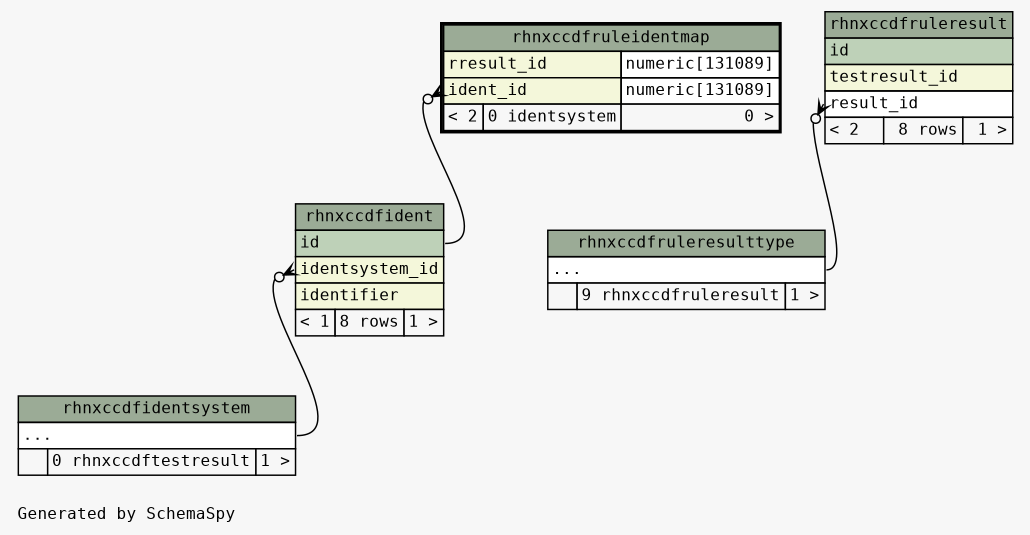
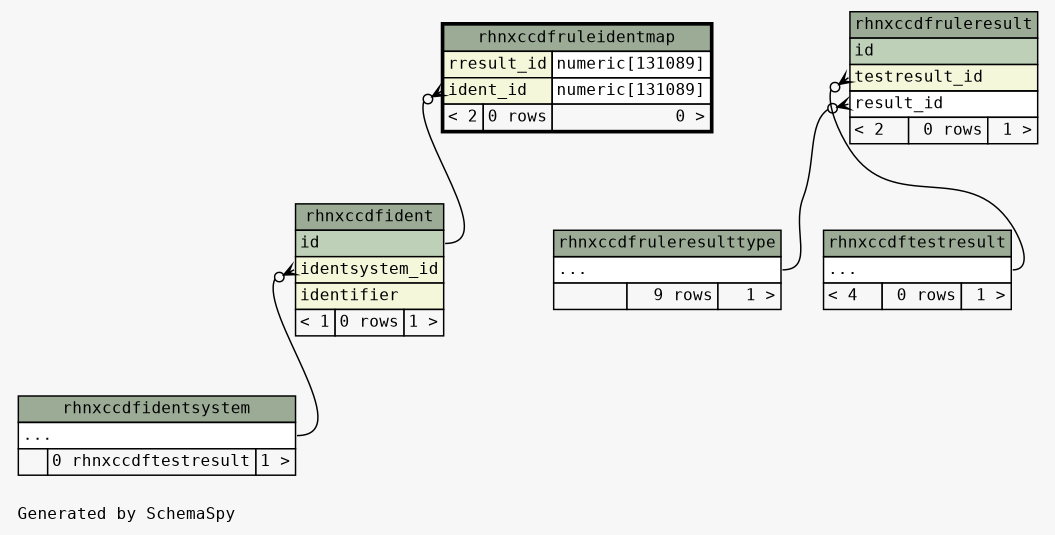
  digraph {
    bgcolor="#f7f7f7"
    fontname="DejaVu Sans Mono"
    fontsize=11
    label="\nGenerated by SchemaSpy"
    labeljust=l
    nodesep=0.18
    rankdir=TB
    ranksep=0.46
    node [fontname="DejaVu Sans Mono" fontsize=11 shape=plaintext]
    edge [arrowhead=none arrowsize=0.8 arrowtail=crowodot dir=back fontname="DejaVu Sans Mono" headport="elipses:e"]
-   n1 [label=<     <TABLE BORDER="0" CELLBORDER="1" CELLSPACING="0" BGCOLOR="#ffffff">       <TR><TD COLSPAN="3" BGCOLOR="#9bab96" ALIGN="CENTER">rhnxccdfident</TD></TR>       <TR><TD PORT="id" COLSPAN="3" BGCOLOR="#bed1b8" ALIGN="LEFT">id</TD></TR>       <TR><TD PORT="identsystem_id" COLSPAN="3" BGCOLOR="#f4f7da" ALIGN="LEFT">identsystem_id</TD></TR>       <TR><TD PORT="identifier" COLSPAN="3" BGCOLOR="#f4f7da" ALIGN="LEFT">identifier</TD></TR>       <TR><TD ALIGN="LEFT" BGCOLOR="#f7f7f7">&lt; 1</TD><TD ALIGN="RIGHT" BGCOLOR="#f7f7f7">8 rows</TD><TD ALIGN="RIGHT" BGCOLOR="#f7f7f7">1 &gt;</TD></TR>     </TABLE>>]
+   n1 [label=<     <TABLE BORDER="0" CELLBORDER="1" CELLSPACING="0" BGCOLOR="#ffffff">       <TR><TD COLSPAN="3" BGCOLOR="#9bab96" ALIGN="CENTER">rhnxccdfident</TD></TR>       <TR><TD PORT="id" COLSPAN="3" BGCOLOR="#bed1b8" ALIGN="LEFT">id</TD></TR>       <TR><TD PORT="identsystem_id" COLSPAN="3" BGCOLOR="#f4f7da" ALIGN="LEFT">identsystem_id</TD></TR>       <TR><TD PORT="identifier" COLSPAN="3" BGCOLOR="#f4f7da" ALIGN="LEFT">identifier</TD></TR>       <TR><TD ALIGN="LEFT" BGCOLOR="#f7f7f7">&lt; 1</TD><TD ALIGN="RIGHT" BGCOLOR="#f7f7f7">0 rows</TD><TD ALIGN="RIGHT" BGCOLOR="#f7f7f7">1 &gt;</TD></TR>     </TABLE>>]
    n2 [label=<     <TABLE BORDER="0" CELLBORDER="1" CELLSPACING="0" BGCOLOR="#ffffff">       <TR><TD COLSPAN="3" BGCOLOR="#9bab96" ALIGN="CENTER">rhnxccdfidentsystem</TD></TR>       <TR><TD PORT="elipses" COLSPAN="3" ALIGN="LEFT">...</TD></TR>       <TR><TD ALIGN="LEFT" BGCOLOR="#f7f7f7">  </TD><TD ALIGN="RIGHT" BGCOLOR="#f7f7f7">0 rhnxccdftestresult</TD><TD ALIGN="RIGHT" BGCOLOR="#f7f7f7">1 &gt;</TD></TR>     </TABLE>>]
-   n3 [label=<     <TABLE BORDER="2" CELLBORDER="1" CELLSPACING="0" BGCOLOR="#ffffff">       <TR><TD COLSPAN="3" BGCOLOR="#9bab96" ALIGN="CENTER">rhnxccdfruleidentmap</TD></TR>       <TR><TD PORT="rresult_id" COLSPAN="2" BGCOLOR="#f4f7da" ALIGN="LEFT">rresult_id</TD><TD PORT="rresult_id.type" ALIGN="LEFT">numeric[131089]</TD></TR>       <TR><TD PORT="ident_id" COLSPAN="2" BGCOLOR="#f4f7da" ALIGN="LEFT">ident_id</TD><TD PORT="ident_id.type" ALIGN="LEFT">numeric[131089]</TD></TR>       <TR><TD ALIGN="LEFT" BGCOLOR="#f7f7f7">&lt; 2</TD><TD ALIGN="RIGHT" BGCOLOR="#f7f7f7">0 identsystem</TD><TD ALIGN="RIGHT" BGCOLOR="#f7f7f7">0 &gt;</TD></TR>     </TABLE>>]
-   n4 [label=<     <TABLE BORDER="0" CELLBORDER="1" CELLSPACING="0" BGCOLOR="#ffffff">       <TR><TD COLSPAN="3" BGCOLOR="#9bab96" ALIGN="CENTER">rhnxccdfruleresult</TD></TR>       <TR><TD PORT="id" COLSPAN="3" BGCOLOR="#bed1b8" ALIGN="LEFT">id</TD></TR>       <TR><TD PORT="testresult_id" COLSPAN="3" BGCOLOR="#f4f7da" ALIGN="LEFT">testresult_id</TD></TR>       <TR><TD PORT="result_id" COLSPAN="3" ALIGN="LEFT">result_id</TD></TR>       <TR><TD ALIGN="LEFT" BGCOLOR="#f7f7f7">&lt; 2</TD><TD ALIGN="RIGHT" BGCOLOR="#f7f7f7">8 rows</TD><TD ALIGN="RIGHT" BGCOLOR="#f7f7f7">1 &gt;</TD></TR>     </TABLE>>]
-   n5 [label=<     <TABLE BORDER="0" CELLBORDER="1" CELLSPACING="0" BGCOLOR="#ffffff">       <TR><TD COLSPAN="3" BGCOLOR="#9bab96" ALIGN="CENTER">rhnxccdfruleresulttype</TD></TR>       <TR><TD PORT="elipses" COLSPAN="3" ALIGN="LEFT">...</TD></TR>       <TR><TD ALIGN="LEFT" BGCOLOR="#f7f7f7">  </TD><TD ALIGN="RIGHT" BGCOLOR="#f7f7f7">9 rhnxccdfruleresult</TD><TD ALIGN="RIGHT" BGCOLOR="#f7f7f7">1 &gt;</TD></TR>     </TABLE>>]
+   n3 [label=<     <TABLE BORDER="2" CELLBORDER="1" CELLSPACING="0" BGCOLOR="#ffffff">       <TR><TD COLSPAN="3" BGCOLOR="#9bab96" ALIGN="CENTER">rhnxccdfruleidentmap</TD></TR>       <TR><TD PORT="rresult_id" COLSPAN="2" BGCOLOR="#f4f7da" ALIGN="LEFT">rresult_id</TD><TD PORT="rresult_id.type" ALIGN="LEFT">numeric[131089]</TD></TR>       <TR><TD PORT="ident_id" COLSPAN="2" BGCOLOR="#f4f7da" ALIGN="LEFT">ident_id</TD><TD PORT="ident_id.type" ALIGN="LEFT">numeric[131089]</TD></TR>       <TR><TD ALIGN="LEFT" BGCOLOR="#f7f7f7">&lt; 2</TD><TD ALIGN="RIGHT" BGCOLOR="#f7f7f7">0 rows</TD><TD ALIGN="RIGHT" BGCOLOR="#f7f7f7">0 &gt;</TD></TR>     </TABLE>>]
+   n4 [label=<     <TABLE BORDER="0" CELLBORDER="1" CELLSPACING="0" BGCOLOR="#ffffff">       <TR><TD COLSPAN="3" BGCOLOR="#9bab96" ALIGN="CENTER">rhnxccdfruleresult</TD></TR>       <TR><TD PORT="id" COLSPAN="3" BGCOLOR="#bed1b8" ALIGN="LEFT">id</TD></TR>       <TR><TD PORT="testresult_id" COLSPAN="3" BGCOLOR="#f4f7da" ALIGN="LEFT">testresult_id</TD></TR>       <TR><TD PORT="result_id" COLSPAN="3" ALIGN="LEFT">result_id</TD></TR>       <TR><TD ALIGN="LEFT" BGCOLOR="#f7f7f7">&lt; 2</TD><TD ALIGN="RIGHT" BGCOLOR="#f7f7f7">0 rows</TD><TD ALIGN="RIGHT" BGCOLOR="#f7f7f7">1 &gt;</TD></TR>     </TABLE>>]
+   n5 [label=<     <TABLE BORDER="0" CELLBORDER="1" CELLSPACING="0" BGCOLOR="#ffffff">       <TR><TD COLSPAN="3" BGCOLOR="#9bab96" ALIGN="CENTER">rhnxccdfruleresulttype</TD></TR>       <TR><TD PORT="elipses" COLSPAN="3" ALIGN="LEFT">...</TD></TR>       <TR><TD ALIGN="LEFT" BGCOLOR="#f7f7f7">  </TD><TD ALIGN="RIGHT" BGCOLOR="#f7f7f7">9 rows</TD><TD ALIGN="RIGHT" BGCOLOR="#f7f7f7">1 &gt;</TD></TR>     </TABLE>>]
+   n6 [label=<     <TABLE BORDER="0" CELLBORDER="1" CELLSPACING="0" BGCOLOR="#ffffff">       <TR><TD COLSPAN="3" BGCOLOR="#9bab96" ALIGN="CENTER">rhnxccdftestresult</TD></TR>       <TR><TD PORT="elipses" COLSPAN="3" ALIGN="LEFT">...</TD></TR>       <TR><TD ALIGN="LEFT" BGCOLOR="#f7f7f7">&lt; 4</TD><TD ALIGN="RIGHT" BGCOLOR="#f7f7f7">0 rows</TD><TD ALIGN="RIGHT" BGCOLOR="#f7f7f7">1 &gt;</TD></TR>     </TABLE>>]
    n1 -> n2 [tailport="identsystem_id:w"]
    n3 -> n1 [headport="id:e" tailport="ident_id:w"]
    n4 -> n5 [tailport="result_id:w"]
+   n4 -> n6 [tailport="testresult_id:w"]
  }
